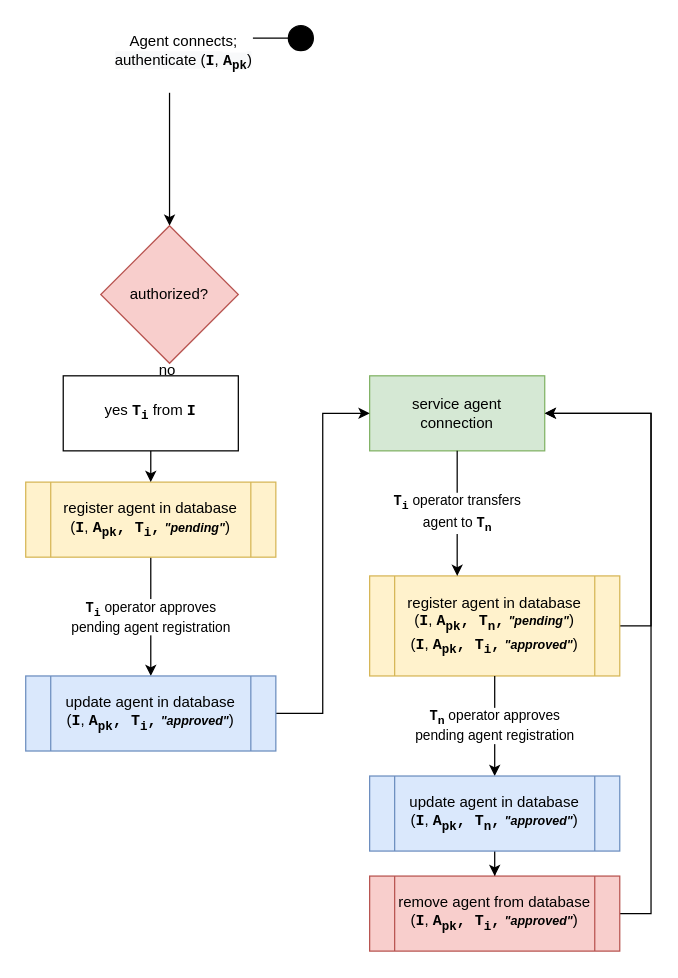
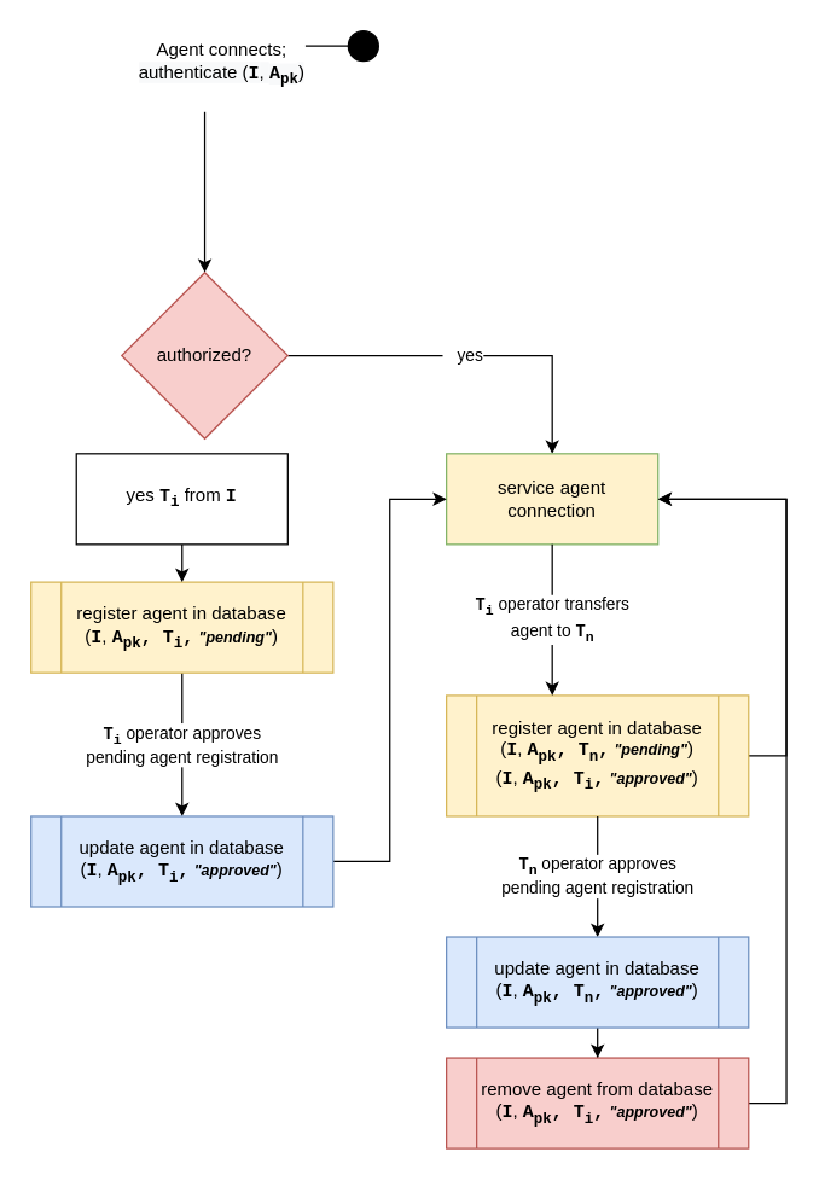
  <mxCell id="0" />
  <mxCell id="1" parent="0" />
  <mxCell id="2" style="edgeStyle=orthogonalEdgeStyle;rounded=0;orthogonalLoop=1;jettySize=auto;html=1;entryX=0.5;entryY=0;entryDx=0;entryDy=0;" edge="1" parent="1" source="10" target="7"><mxGeometry relative="1" as="geometry"><mxPoint x="240" y="40" as="sourcePoint" /></mxGeometry></mxCell>
  <mxCell id="3" value="&lt;br&gt;Agent connects;&lt;br&gt;&lt;span style=&quot;background-color: rgb(248 , 249 , 250)&quot;&gt;authenticate (&lt;/span&gt;&lt;b style=&quot;background-color: rgb(248 , 249 , 250)&quot;&gt;&lt;font face=&quot;Courier New&quot;&gt;I&lt;/font&gt;&lt;/b&gt;&lt;span style=&quot;background-color: rgb(248 , 249 , 250)&quot;&gt;,&amp;nbsp;&lt;/span&gt;&lt;font face=&quot;Courier New&quot; style=&quot;background-color: rgb(248 , 249 , 250)&quot;&gt;&lt;b&gt;A&lt;sub&gt;pk&lt;/sub&gt;&lt;/b&gt;&lt;/font&gt;&lt;span style=&quot;background-color: rgb(248 , 249 , 250)&quot;&gt;)&lt;br&gt;&lt;br&gt;&lt;/span&gt;" style="text;html=1;resizable=0;points=[];align=center;verticalAlign=middle;labelBackgroundColor=#ffffff;spacing=6;spacingTop=0;labelBorderColor=#FFFFFF;" vertex="1" connectable="0" parent="2"><mxGeometry x="-0.309" relative="1" as="geometry"><mxPoint y="11.5" as="offset" /></mxGeometry></mxCell>
- <mxCell id="4" style="edgeStyle=orthogonalEdgeStyle;rounded=0;orthogonalLoop=1;jettySize=auto;html=1;" edge="1" parent="1" source="7" target="12"><mxGeometry relative="1" as="geometry"><Array as="points"><mxPoint x="120" y="235" /></Array></mxGeometry></mxCell>
- <mxCell id="5" value="&amp;nbsp; no&amp;nbsp;&amp;nbsp;&lt;br&gt;&amp;nbsp;&amp;nbsp;" style="text;html=1;resizable=0;points=[];align=center;verticalAlign=middle;labelBackgroundColor=#ffffff;" vertex="1" connectable="0" parent="4"><mxGeometry x="-0.009" y="-2" relative="1" as="geometry"><mxPoint x="-1" y="7" as="offset" /></mxGeometry></mxCell>
+ <mxCell id="6" value="&lt;br&gt;&amp;nbsp; &amp;nbsp;yes&lt;br&gt;&amp;nbsp;" style="edgeStyle=orthogonalEdgeStyle;rounded=0;orthogonalLoop=1;jettySize=auto;html=1;exitX=1;exitY=0.5;exitDx=0;exitDy=0;" edge="1" parent="1" source="7" target="13"><mxGeometry x="-0.037" relative="1" as="geometry"><mxPoint as="offset" /></mxGeometry></mxCell>
  <mxCell id="7" value="authorized?" style="rhombus;whiteSpace=wrap;html=1;fillColor=#f8cecc;strokeColor=#b85450;" vertex="1" parent="1"><mxGeometry x="80" y="180" width="110" height="110" as="geometry" /></mxCell>
  <mxCell id="8" value="&lt;b&gt;&lt;font face=&quot;Courier New&quot;&gt;T&lt;sub&gt;i&lt;/sub&gt;&lt;/font&gt;&lt;/b&gt; operator approves&lt;br&gt;pending agent registration" style="edgeStyle=orthogonalEdgeStyle;rounded=0;orthogonalLoop=1;jettySize=auto;html=1;exitX=0.5;exitY=1;exitDx=0;exitDy=0;" edge="1" parent="1" source="9" target="15"><mxGeometry relative="1" as="geometry" /></mxCell>
  <mxCell id="9" value="register agent in database&lt;br&gt;(&lt;b style=&quot;white-space: nowrap&quot;&gt;&lt;font face=&quot;Courier New&quot;&gt;I&lt;/font&gt;&lt;/b&gt;&lt;span style=&quot;white-space: nowrap&quot;&gt;,&amp;nbsp;&lt;/span&gt;&lt;font face=&quot;Courier New&quot; style=&quot;white-space: nowrap&quot;&gt;&lt;b&gt;A&lt;sub&gt;pk&lt;/sub&gt;, T&lt;sub&gt;i&lt;/sub&gt;,&lt;/b&gt;&lt;/font&gt;&amp;nbsp;&lt;i&gt;&lt;b&gt;&lt;font style=&quot;font-size: 10px&quot;&gt;&quot;pending&quot;&lt;/font&gt;&lt;/b&gt;&lt;/i&gt;)" style="shape=process;whiteSpace=wrap;html=1;backgroundOutline=1;fillColor=#fff2cc;strokeColor=#d6b656;" vertex="1" parent="1"><mxGeometry x="20" y="385" width="200" height="60" as="geometry" /></mxCell>
  <mxCell id="10" value="" style="ellipse;whiteSpace=wrap;html=1;aspect=fixed;fillColor=#000000;" vertex="1" parent="1"><mxGeometry x="230" y="20" width="20" height="20" as="geometry" /></mxCell>
  <mxCell id="11" style="edgeStyle=orthogonalEdgeStyle;rounded=0;orthogonalLoop=1;jettySize=auto;html=1;" edge="1" parent="1" source="12" target="9"><mxGeometry relative="1" as="geometry" /></mxCell>
  <mxCell id="12" value="yes &lt;b&gt;&lt;font face=&quot;Courier New&quot;&gt;T&lt;sub&gt;i&lt;/sub&gt;&lt;/font&gt;&lt;/b&gt; from &lt;b&gt;&lt;font face=&quot;Courier New&quot;&gt;I&lt;/font&gt;&lt;/b&gt;" style="rounded=0;whiteSpace=wrap;html=1;" vertex="1" parent="1"><mxGeometry x="50" y="300" width="140" height="60" as="geometry" /></mxCell>
- <mxCell id="13" value="service agent&lt;br&gt;connection" style="rounded=0;whiteSpace=wrap;html=1;fillColor=#d5e8d4;strokeColor=#82b366;" vertex="1" parent="1"><mxGeometry x="295" y="300" width="140" height="60" as="geometry" /></mxCell>
+ <mxCell id="13" value="service agent&lt;br&gt;connection" style="rounded=0;whiteSpace=wrap;html=1;fillColor=#fff2cc;strokeColor=#82b366;" vertex="1" parent="1"><mxGeometry x="295" y="300" width="140" height="60" as="geometry" /></mxCell>
  <mxCell id="14" style="edgeStyle=orthogonalEdgeStyle;rounded=0;orthogonalLoop=1;jettySize=auto;html=1;exitX=1;exitY=0.5;exitDx=0;exitDy=0;entryX=0;entryY=0.5;entryDx=0;entryDy=0;" edge="1" parent="1" source="15" target="13"><mxGeometry relative="1" as="geometry" /></mxCell>
  <mxCell id="15" value="update agent in database&lt;br&gt;(&lt;b style=&quot;white-space: nowrap&quot;&gt;&lt;font face=&quot;Courier New&quot;&gt;I&lt;/font&gt;&lt;/b&gt;&lt;span style=&quot;white-space: nowrap&quot;&gt;,&amp;nbsp;&lt;/span&gt;&lt;font face=&quot;Courier New&quot; style=&quot;white-space: nowrap&quot;&gt;&lt;b&gt;A&lt;sub&gt;pk&lt;/sub&gt;, T&lt;sub&gt;i&lt;/sub&gt;,&lt;/b&gt;&lt;/font&gt;&amp;nbsp;&lt;i&gt;&lt;b&gt;&lt;font style=&quot;font-size: 10px&quot;&gt;&quot;approved&quot;&lt;/font&gt;&lt;/b&gt;&lt;/i&gt;)" style="shape=process;whiteSpace=wrap;html=1;backgroundOutline=1;fillColor=#dae8fc;strokeColor=#6c8ebf;" vertex="1" parent="1"><mxGeometry x="20" y="540" width="200" height="60" as="geometry" /></mxCell>
  <mxCell id="16" style="edgeStyle=orthogonalEdgeStyle;rounded=0;orthogonalLoop=1;jettySize=auto;html=1;exitX=1;exitY=0.5;exitDx=0;exitDy=0;entryX=1;entryY=0.5;entryDx=0;entryDy=0;" edge="1" parent="1" source="17" target="13"><mxGeometry relative="1" as="geometry"><Array as="points"><mxPoint x="520" y="500" /><mxPoint x="520" y="330" /></Array></mxGeometry></mxCell>
  <mxCell id="17" value="register agent in database&lt;br&gt;(&lt;b style=&quot;white-space: nowrap&quot;&gt;&lt;font face=&quot;Courier New&quot;&gt;I&lt;/font&gt;&lt;/b&gt;&lt;span style=&quot;white-space: nowrap&quot;&gt;,&amp;nbsp;&lt;/span&gt;&lt;font face=&quot;Courier New&quot; style=&quot;white-space: nowrap&quot;&gt;&lt;b&gt;A&lt;sub&gt;pk&lt;/sub&gt;, T&lt;sub&gt;n&lt;/sub&gt;,&lt;/b&gt;&lt;/font&gt;&amp;nbsp;&lt;i&gt;&lt;b&gt;&lt;font style=&quot;font-size: 10px&quot;&gt;&quot;pending&quot;&lt;/font&gt;&lt;/b&gt;&lt;/i&gt;)&lt;br&gt;(&lt;b style=&quot;white-space: nowrap&quot;&gt;&lt;font face=&quot;Courier New&quot;&gt;I&lt;/font&gt;&lt;/b&gt;&lt;span style=&quot;white-space: nowrap&quot;&gt;,&amp;nbsp;&lt;/span&gt;&lt;font face=&quot;Courier New&quot; style=&quot;white-space: nowrap&quot;&gt;&lt;b&gt;A&lt;sub&gt;pk&lt;/sub&gt;, T&lt;sub&gt;i&lt;/sub&gt;,&lt;/b&gt;&lt;/font&gt;&amp;nbsp;&lt;i&gt;&lt;b&gt;&lt;font style=&quot;font-size: 10px&quot;&gt;&quot;approved&quot;&lt;/font&gt;&lt;/b&gt;&lt;/i&gt;)" style="shape=process;whiteSpace=wrap;html=1;backgroundOutline=1;fillColor=#fff2cc;strokeColor=#d6b656;" vertex="1" parent="1"><mxGeometry x="295" y="460" width="200" height="80" as="geometry" /></mxCell>
  <mxCell id="18" value="&lt;b&gt;&lt;font face=&quot;Courier New&quot;&gt;T&lt;sub&gt;i&lt;/sub&gt;&lt;/font&gt;&lt;/b&gt; operator transfers&lt;br&gt;agent to &lt;b&gt;&lt;font face=&quot;Courier New&quot;&gt;T&lt;sub&gt;n&lt;/sub&gt;&lt;/font&gt;&lt;/b&gt;" style="edgeStyle=orthogonalEdgeStyle;rounded=0;orthogonalLoop=1;jettySize=auto;html=1;entryX=0.35;entryY=0;entryDx=0;entryDy=0;entryPerimeter=0;" edge="1" parent="1" source="13" target="17"><mxGeometry relative="1" as="geometry"><mxPoint x="360" y="385" as="sourcePoint" /><mxPoint x="360" y="480" as="targetPoint" /></mxGeometry></mxCell>
  <mxCell id="19" value="&lt;b&gt;&lt;font face=&quot;Courier New&quot;&gt;T&lt;sub&gt;n&lt;/sub&gt;&lt;/font&gt;&lt;/b&gt; operator approves&lt;br&gt;pending agent registration" style="edgeStyle=orthogonalEdgeStyle;rounded=0;orthogonalLoop=1;jettySize=auto;html=1;exitX=0.5;exitY=1;exitDx=0;exitDy=0;entryX=0.5;entryY=0;entryDx=0;entryDy=0;" edge="1" parent="1" source="17" target="21"><mxGeometry relative="1" as="geometry"><mxPoint x="364.5" y="540" as="sourcePoint" /><mxPoint x="365" y="620" as="targetPoint" /><Array as="points"><mxPoint x="395" y="590" /><mxPoint x="395" y="590" /></Array></mxGeometry></mxCell>
  <mxCell id="20" style="edgeStyle=orthogonalEdgeStyle;rounded=0;orthogonalLoop=1;jettySize=auto;html=1;" edge="1" parent="1" source="21" target="23"><mxGeometry relative="1" as="geometry" /></mxCell>
  <mxCell id="21" value="update agent in database&lt;br&gt;(&lt;b style=&quot;white-space: nowrap&quot;&gt;&lt;font face=&quot;Courier New&quot;&gt;I&lt;/font&gt;&lt;/b&gt;&lt;span style=&quot;white-space: nowrap&quot;&gt;,&amp;nbsp;&lt;/span&gt;&lt;font face=&quot;Courier New&quot; style=&quot;white-space: nowrap&quot;&gt;&lt;b&gt;A&lt;sub&gt;pk&lt;/sub&gt;, T&lt;sub&gt;n&lt;/sub&gt;,&lt;/b&gt;&lt;/font&gt;&amp;nbsp;&lt;i&gt;&lt;b&gt;&lt;font style=&quot;font-size: 10px&quot;&gt;&quot;approved&quot;&lt;/font&gt;&lt;/b&gt;&lt;/i&gt;)" style="shape=process;whiteSpace=wrap;html=1;backgroundOutline=1;fillColor=#dae8fc;strokeColor=#6c8ebf;" vertex="1" parent="1"><mxGeometry x="295" y="620" width="200" height="60" as="geometry" /></mxCell>
  <mxCell id="22" style="edgeStyle=orthogonalEdgeStyle;rounded=0;orthogonalLoop=1;jettySize=auto;html=1;exitX=1;exitY=0.5;exitDx=0;exitDy=0;entryX=1;entryY=0.5;entryDx=0;entryDy=0;" edge="1" parent="1" source="23" target="13"><mxGeometry relative="1" as="geometry"><Array as="points"><mxPoint x="520" y="730" /><mxPoint x="520" y="330" /></Array></mxGeometry></mxCell>
  <mxCell id="23" value="remove agent from database&lt;br&gt;(&lt;b style=&quot;white-space: nowrap&quot;&gt;&lt;font face=&quot;Courier New&quot;&gt;I&lt;/font&gt;&lt;/b&gt;&lt;span style=&quot;white-space: nowrap&quot;&gt;,&amp;nbsp;&lt;/span&gt;&lt;font face=&quot;Courier New&quot; style=&quot;white-space: nowrap&quot;&gt;&lt;b&gt;A&lt;sub&gt;pk&lt;/sub&gt;, T&lt;sub&gt;i&lt;/sub&gt;,&lt;/b&gt;&lt;/font&gt;&amp;nbsp;&lt;i&gt;&lt;b&gt;&lt;font style=&quot;font-size: 10px&quot;&gt;&quot;approved&quot;&lt;/font&gt;&lt;/b&gt;&lt;/i&gt;)" style="shape=process;whiteSpace=wrap;html=1;backgroundOutline=1;fillColor=#f8cecc;strokeColor=#b85450;" vertex="1" parent="1"><mxGeometry x="295" y="700" width="200" height="60" as="geometry" /></mxCell>
